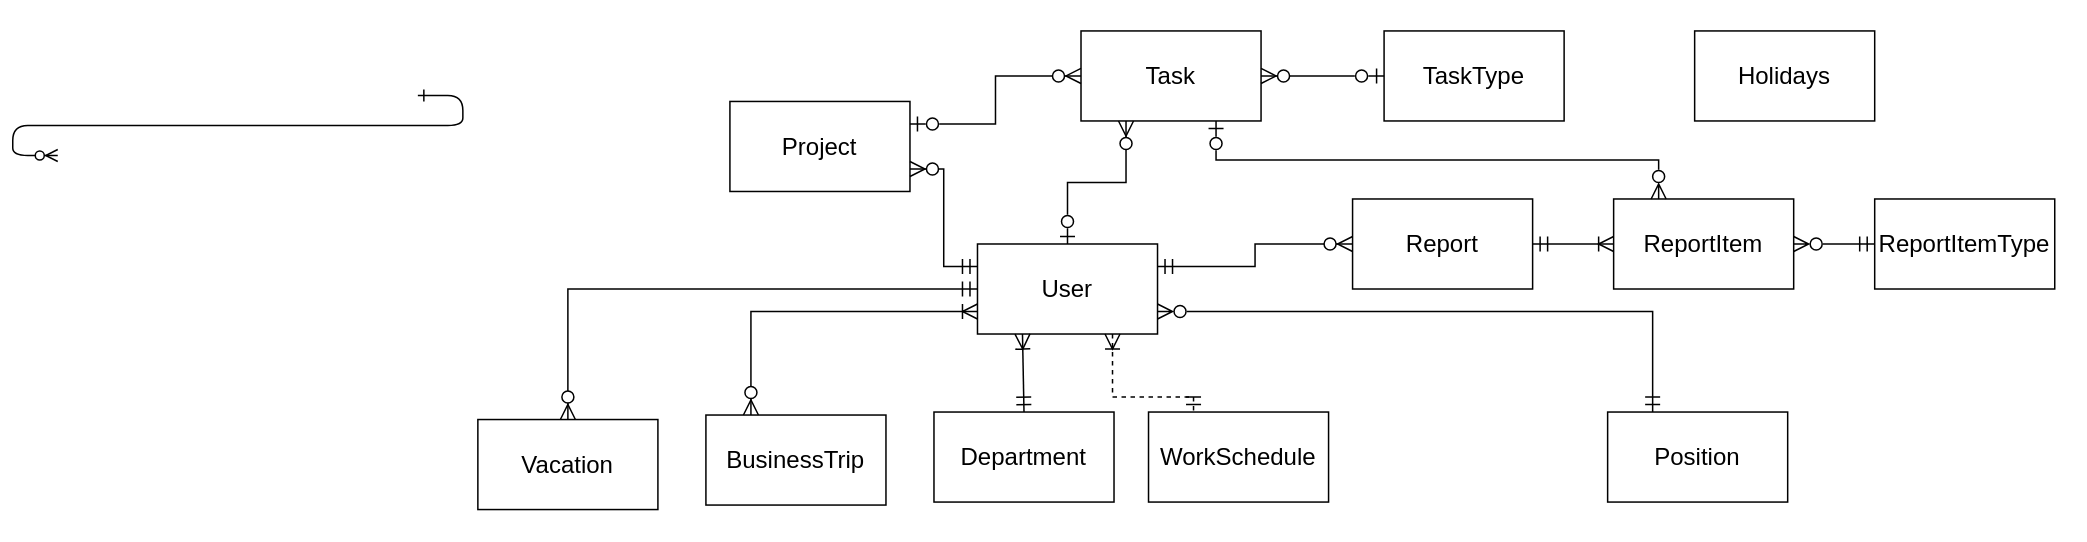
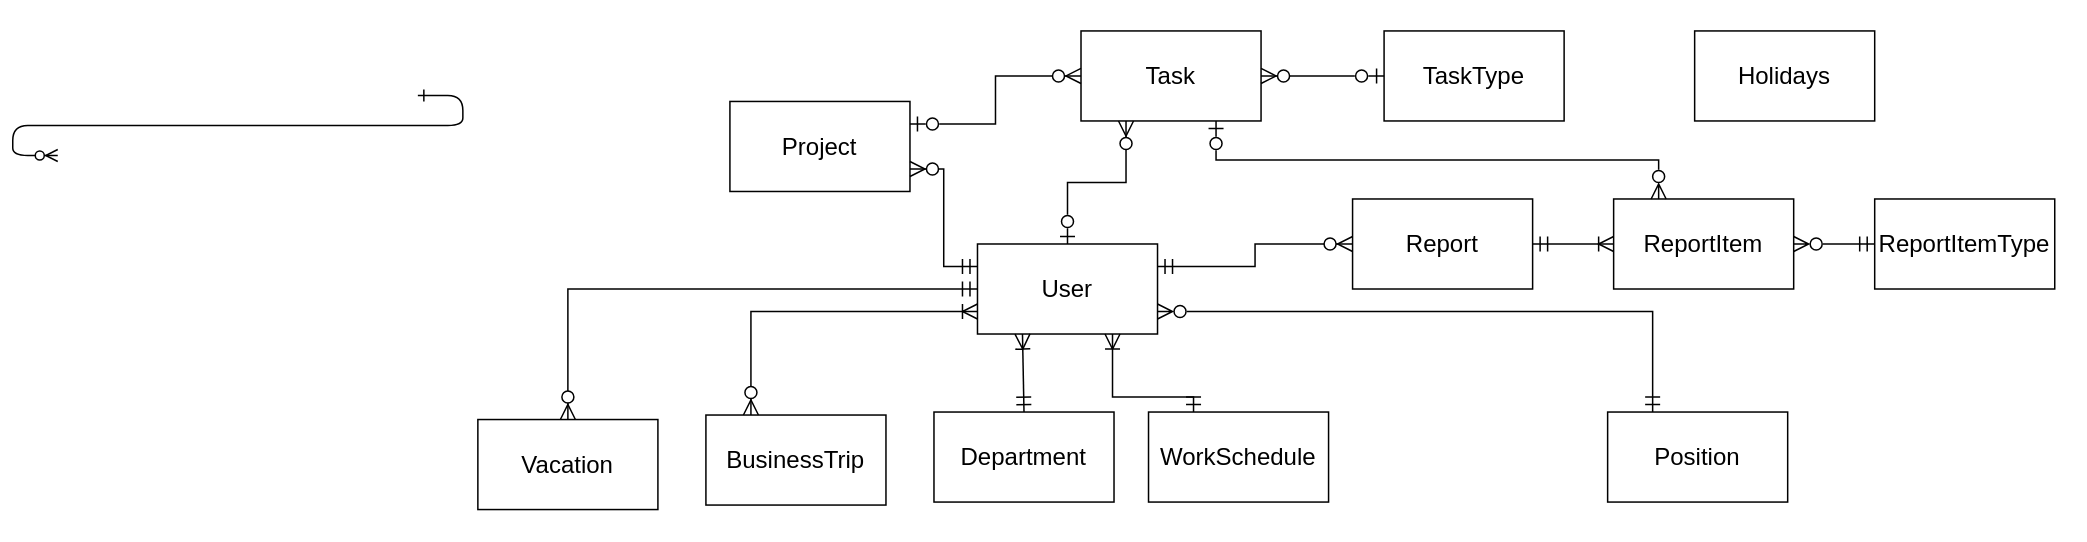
  <mxCell id="0" />
  <mxCell id="1" parent="0" />
  <mxCell id="2" value="" style="edgeStyle=entityRelationEdgeStyle;endArrow=ERzeroToMany;startArrow=ERone;endFill=1;startFill=0;" parent="1" edge="1"><mxGeometry width="100" height="100" relative="1" as="geometry"><mxPoint x="260" y="63" as="sourcePoint" /><mxPoint x="20" y="103" as="targetPoint" /></mxGeometry></mxCell>
  <mxCell id="3" value="Task" style="rounded=0;whiteSpace=wrap;html=1;fontSize=16;" vertex="1" parent="1"><mxGeometry x="702" y="20" width="120" height="60" as="geometry" /></mxCell>
  <mxCell id="4" value="Holidays" style="rounded=0;whiteSpace=wrap;html=1;fontSize=16;" vertex="1" parent="1"><mxGeometry x="1111" y="20" width="120" height="60" as="geometry" /></mxCell>
  <mxCell id="5" value="User" style="rounded=0;whiteSpace=wrap;html=1;fontSize=16;" vertex="1" parent="1"><mxGeometry x="633" y="162" width="120" height="60" as="geometry" /></mxCell>
  <mxCell id="6" value="TaskType" style="rounded=0;whiteSpace=wrap;html=1;fontSize=16;" vertex="1" parent="1"><mxGeometry x="904" y="20" width="120" height="60" as="geometry" /></mxCell>
  <mxCell id="7" value="" style="edgeStyle=orthogonalEdgeStyle;endArrow=ERzeroToMany;startArrow=ERzeroToOne;endFill=1;startFill=0;exitX=0.5;exitY=0;exitDx=0;exitDy=0;entryX=0.25;entryY=1;entryDx=0;entryDy=0;rounded=0;strokeWidth=1;sourcePerimeterSpacing=6;endSize=8;startSize=8;" edge="1" parent="1" source="5" target="3"><mxGeometry width="100" height="100" relative="1" as="geometry"><mxPoint x="622" y="264" as="sourcePoint" /><mxPoint x="622" y="454" as="targetPoint" /></mxGeometry></mxCell>
  <mxCell id="8" value="" style="edgeStyle=orthogonalEdgeStyle;endArrow=ERzeroToMany;startArrow=ERzeroToOne;endFill=1;startFill=0;exitX=0;exitY=0.5;exitDx=0;exitDy=0;entryX=1;entryY=0.5;entryDx=0;entryDy=0;rounded=0;strokeWidth=1;sourcePerimeterSpacing=6;endSize=8;startSize=8;" edge="1" parent="1" source="6" target="3"><mxGeometry width="100" height="100" relative="1" as="geometry"><mxPoint x="812" y="137" as="sourcePoint" /><mxPoint x="881" y="55" as="targetPoint" /></mxGeometry></mxCell>
  <mxCell id="9" value="Project" style="rounded=0;whiteSpace=wrap;html=1;fontSize=16;" vertex="1" parent="1"><mxGeometry x="468" y="67" width="120" height="60" as="geometry" /></mxCell>
  <mxCell id="10" value="" style="edgeStyle=orthogonalEdgeStyle;endArrow=ERzeroToMany;startArrow=ERzeroToOne;endFill=1;startFill=0;exitX=1;exitY=0.25;exitDx=0;exitDy=0;entryX=0;entryY=0.5;entryDx=0;entryDy=0;rounded=0;strokeWidth=1;sourcePerimeterSpacing=6;startSize=8;endSize=8;" edge="1" parent="1" source="9" target="3"><mxGeometry width="100" height="100" relative="1" as="geometry"><mxPoint x="440" y="247" as="sourcePoint" /><mxPoint x="509" y="165" as="targetPoint" /></mxGeometry></mxCell>
  <mxCell id="11" value="" style="edgeStyle=orthogonalEdgeStyle;endArrow=ERzeroToMany;startArrow=ERmandOne;endFill=1;startFill=0;exitX=0;exitY=0.25;exitDx=0;exitDy=0;entryX=1;entryY=0.75;entryDx=0;entryDy=0;rounded=0;strokeWidth=1;sourcePerimeterSpacing=6;endSize=8;startSize=8;" edge="1" parent="1" source="5" target="9"><mxGeometry width="100" height="100" relative="1" as="geometry"><mxPoint x="490" y="247" as="sourcePoint" /><mxPoint x="559" y="165" as="targetPoint" /></mxGeometry></mxCell>
  <mxCell id="12" value="Vacation" style="rounded=0;whiteSpace=wrap;html=1;fontSize=16;" vertex="1" parent="1"><mxGeometry x="300" y="279" width="120" height="60" as="geometry" /></mxCell>
  <mxCell id="13" value="" style="edgeStyle=orthogonalEdgeStyle;endArrow=ERzeroToMany;startArrow=ERmandOne;endFill=1;startFill=0;exitX=0;exitY=0.5;exitDx=0;exitDy=0;entryX=0.5;entryY=0;entryDx=0;entryDy=0;rounded=0;strokeWidth=1;sourcePerimeterSpacing=6;endSize=8;startSize=8;" edge="1" parent="1" source="5" target="12"><mxGeometry width="100" height="100" relative="1" as="geometry"><mxPoint x="666" y="392" as="sourcePoint" /><mxPoint x="621" y="327" as="targetPoint" /></mxGeometry></mxCell>
  <mxCell id="14" value="BusinessTrip" style="rounded=0;whiteSpace=wrap;html=1;fontSize=16;" vertex="1" parent="1"><mxGeometry x="452" y="276" width="120" height="60" as="geometry" /></mxCell>
  <mxCell id="15" value="" style="edgeStyle=orthogonalEdgeStyle;endArrow=ERzeroToMany;startArrow=ERoneToMany;endFill=1;startFill=0;exitX=0;exitY=0.75;exitDx=0;exitDy=0;entryX=0.25;entryY=0;entryDx=0;entryDy=0;rounded=0;strokeWidth=1;sourcePerimeterSpacing=6;endSize=8;startSize=8;" edge="1" parent="1" source="5" target="14"><mxGeometry width="100" height="100" relative="1" as="geometry"><mxPoint x="959" y="279" as="sourcePoint" /><mxPoint x="822" y="363" as="targetPoint" /></mxGeometry></mxCell>
  <mxCell id="16" value="Department" style="rounded=0;whiteSpace=wrap;html=1;fontSize=16;" vertex="1" parent="1"><mxGeometry x="604" y="274" width="120" height="60" as="geometry" /></mxCell>
  <mxCell id="17" value="" style="edgeStyle=orthogonalEdgeStyle;endArrow=ERmandOne;startArrow=ERoneToMany;endFill=0;startFill=0;entryX=0.5;entryY=0;entryDx=0;entryDy=0;rounded=0;strokeWidth=1;sourcePerimeterSpacing=6;endSize=8;startSize=8;exitX=0.25;exitY=1;exitDx=0;exitDy=0;" edge="1" parent="1" source="5" target="16"><mxGeometry width="100" height="100" relative="1" as="geometry"><mxPoint x="676" y="371" as="sourcePoint" /><mxPoint x="675" y="436" as="targetPoint" /><Array as="points"><mxPoint x="663" y="274" /></Array></mxGeometry></mxCell>
  <mxCell id="18" value="Report" style="rounded=0;whiteSpace=wrap;html=1;fontSize=16;" vertex="1" parent="1"><mxGeometry x="883" y="132" width="120" height="60" as="geometry" /></mxCell>
  <mxCell id="19" value="" style="edgeStyle=orthogonalEdgeStyle;endArrow=ERzeroToMany;startArrow=ERmandOne;endFill=1;startFill=0;exitX=1;exitY=0.25;exitDx=0;exitDy=0;entryX=0;entryY=0.5;entryDx=0;entryDy=0;rounded=0;strokeWidth=1;sourcePerimeterSpacing=6;endSize=8;startSize=8;" edge="1" parent="1" source="5" target="18"><mxGeometry width="100" height="100" relative="1" as="geometry"><mxPoint x="1146" y="390" as="sourcePoint" /><mxPoint x="873" y="477" as="targetPoint" /></mxGeometry></mxCell>
  <mxCell id="20" value="WorkSchedule" style="rounded=0;whiteSpace=wrap;html=1;fontSize=16;" vertex="1" parent="1"><mxGeometry x="747" y="274" width="120" height="60" as="geometry" /></mxCell>
- <mxCell id="21" value="" style="edgeStyle=orthogonalEdgeStyle;endArrow=ERmandOne;startArrow=ERoneToMany;endFill=0;startFill=0;rounded=0;strokeWidth=1;sourcePerimeterSpacing=6;endSize=8;startSize=8;exitX=0.75;exitY=1;exitDx=0;exitDy=0;entryX=0.25;entryY=0;entryDx=0;entryDy=0;dashed=1;" edge="1" parent="1" source="5" target="20"><mxGeometry width="100" height="100" relative="1" as="geometry"><mxPoint x="918" y="139" as="sourcePoint" /><mxPoint x="910" y="252" as="targetPoint" /><Array as="points"><mxPoint x="723" y="264" /><mxPoint x="777" y="264" /></Array></mxGeometry></mxCell>
+ <mxCell id="21" value="" style="edgeStyle=orthogonalEdgeStyle;endArrow=ERmandOne;startArrow=ERoneToMany;endFill=0;startFill=0;rounded=0;strokeWidth=1;sourcePerimeterSpacing=6;endSize=8;startSize=8;exitX=0.75;exitY=1;exitDx=0;exitDy=0;entryX=0.25;entryY=0;entryDx=0;entryDy=0;" edge="1" parent="1" source="5" target="20"><mxGeometry width="100" height="100" relative="1" as="geometry"><mxPoint x="918" y="139" as="sourcePoint" /><mxPoint x="910" y="252" as="targetPoint" /><Array as="points"><mxPoint x="723" y="264" /><mxPoint x="777" y="264" /></Array></mxGeometry></mxCell>
  <mxCell id="22" value="ReportItem" style="rounded=0;whiteSpace=wrap;html=1;fontSize=16;" vertex="1" parent="1"><mxGeometry x="1057" y="132" width="120" height="60" as="geometry" /></mxCell>
  <mxCell id="23" value="" style="edgeStyle=orthogonalEdgeStyle;endArrow=ERmandOne;startArrow=ERoneToMany;endFill=0;startFill=0;rounded=0;strokeWidth=1;sourcePerimeterSpacing=6;endSize=8;startSize=8;exitX=0;exitY=0.5;exitDx=0;exitDy=0;entryX=1;entryY=0.5;entryDx=0;entryDy=0;" edge="1" parent="1" source="22" target="18"><mxGeometry width="100" height="100" relative="1" as="geometry"><mxPoint x="971" y="268" as="sourcePoint" /><mxPoint x="1025" y="320" as="targetPoint" /><Array as="points"><mxPoint x="1034" y="162" /><mxPoint x="1034" y="162" /></Array></mxGeometry></mxCell>
  <mxCell id="24" value="" style="edgeStyle=orthogonalEdgeStyle;endArrow=ERzeroToOne;startArrow=ERzeroToMany;endFill=0;startFill=0;exitX=0.25;exitY=0;exitDx=0;exitDy=0;entryX=0.75;entryY=1;entryDx=0;entryDy=0;rounded=0;strokeWidth=1;sourcePerimeterSpacing=6;endSize=8;startSize=8;" edge="1" parent="1" source="22" target="3"><mxGeometry width="100" height="100" relative="1" as="geometry"><mxPoint x="974" y="303.17" as="sourcePoint" /><mxPoint x="1104" y="304.17" as="targetPoint" /></mxGeometry></mxCell>
  <mxCell id="25" value="Position" style="rounded=0;whiteSpace=wrap;html=1;fontSize=16;" vertex="1" parent="1"><mxGeometry x="1053" y="274" width="120" height="60" as="geometry" /></mxCell>
  <mxCell id="26" value="" style="edgeStyle=orthogonalEdgeStyle;endArrow=ERmandOne;startArrow=ERzeroToMany;endFill=0;startFill=0;exitX=1;exitY=0.75;exitDx=0;exitDy=0;entryX=0.25;entryY=0;entryDx=0;entryDy=0;rounded=0;strokeWidth=1;sourcePerimeterSpacing=6;endSize=8;startSize=8;" edge="1" parent="1" source="5" target="25"><mxGeometry width="100" height="100" relative="1" as="geometry"><mxPoint x="1045" y="417" as="sourcePoint" /><mxPoint x="874" y="363" as="targetPoint" /><Array as="points"><mxPoint x="1083" y="207" /></Array></mxGeometry></mxCell>
  <mxCell id="27" value="ReportItemType" style="rounded=0;whiteSpace=wrap;html=1;fontSize=16;" vertex="1" parent="1"><mxGeometry x="1231" y="132" width="120" height="60" as="geometry" /></mxCell>
  <mxCell id="28" value="" style="edgeStyle=orthogonalEdgeStyle;endArrow=ERmandOne;startArrow=ERzeroToMany;endFill=0;startFill=0;exitX=1;exitY=0.5;exitDx=0;exitDy=0;entryX=0;entryY=0.5;entryDx=0;entryDy=0;rounded=0;strokeWidth=1;sourcePerimeterSpacing=6;endSize=8;startSize=8;" edge="1" parent="1" source="22" target="27"><mxGeometry width="100" height="100" relative="1" as="geometry"><mxPoint x="1126" y="246" as="sourcePoint" /><mxPoint x="1456" y="313" as="targetPoint" /><Array as="points"><mxPoint x="1202" y="162" /><mxPoint x="1202" y="162" /></Array></mxGeometry></mxCell>
